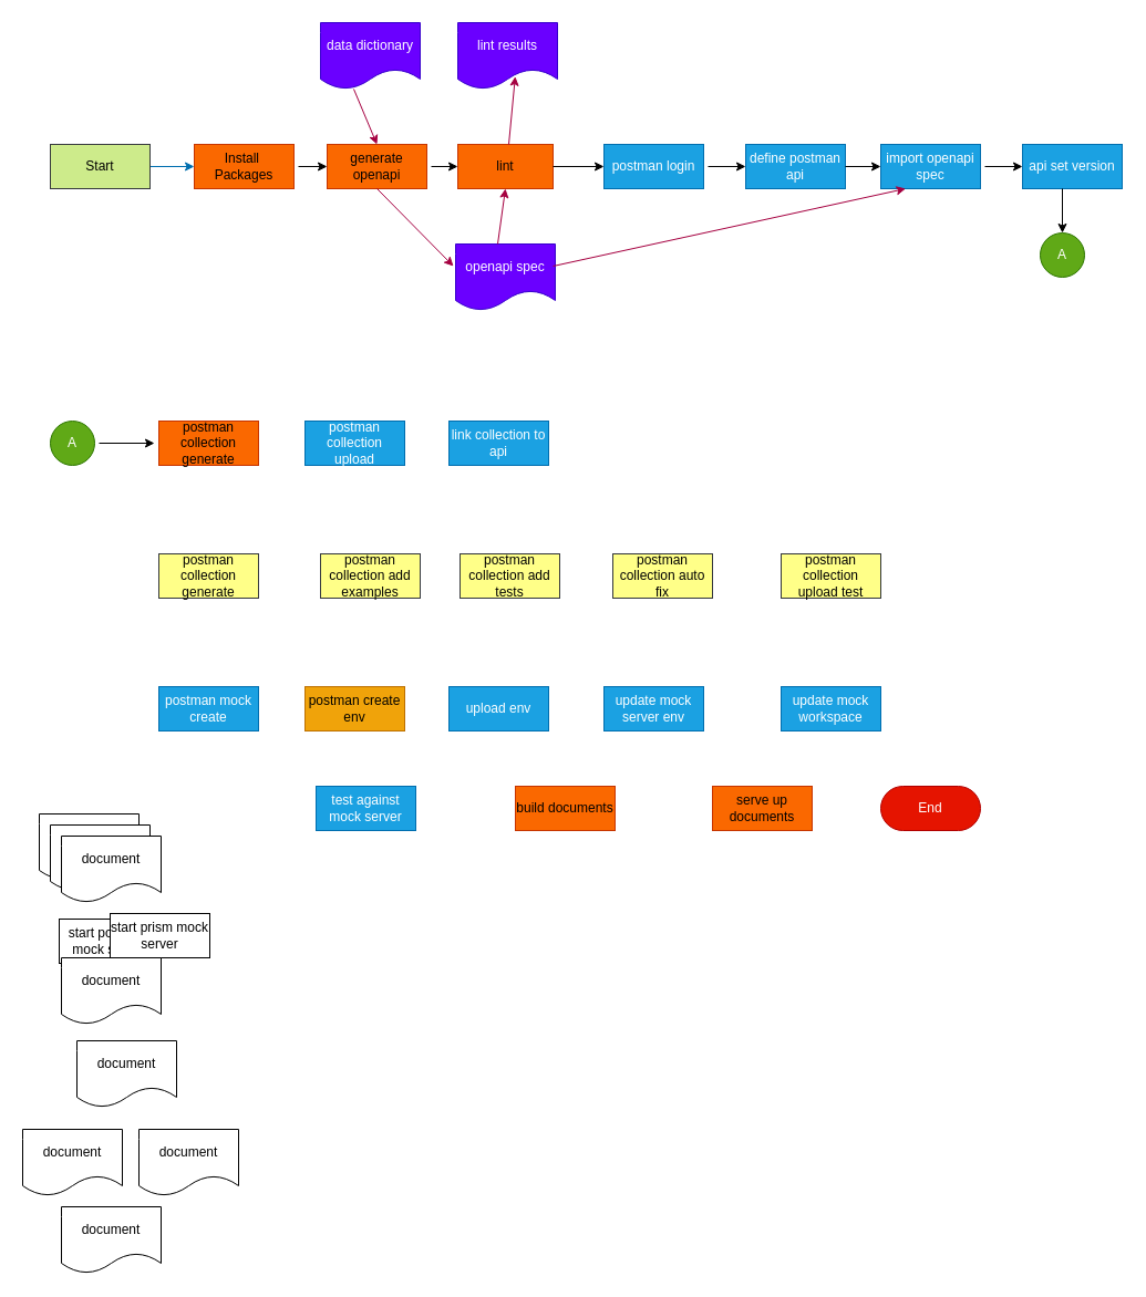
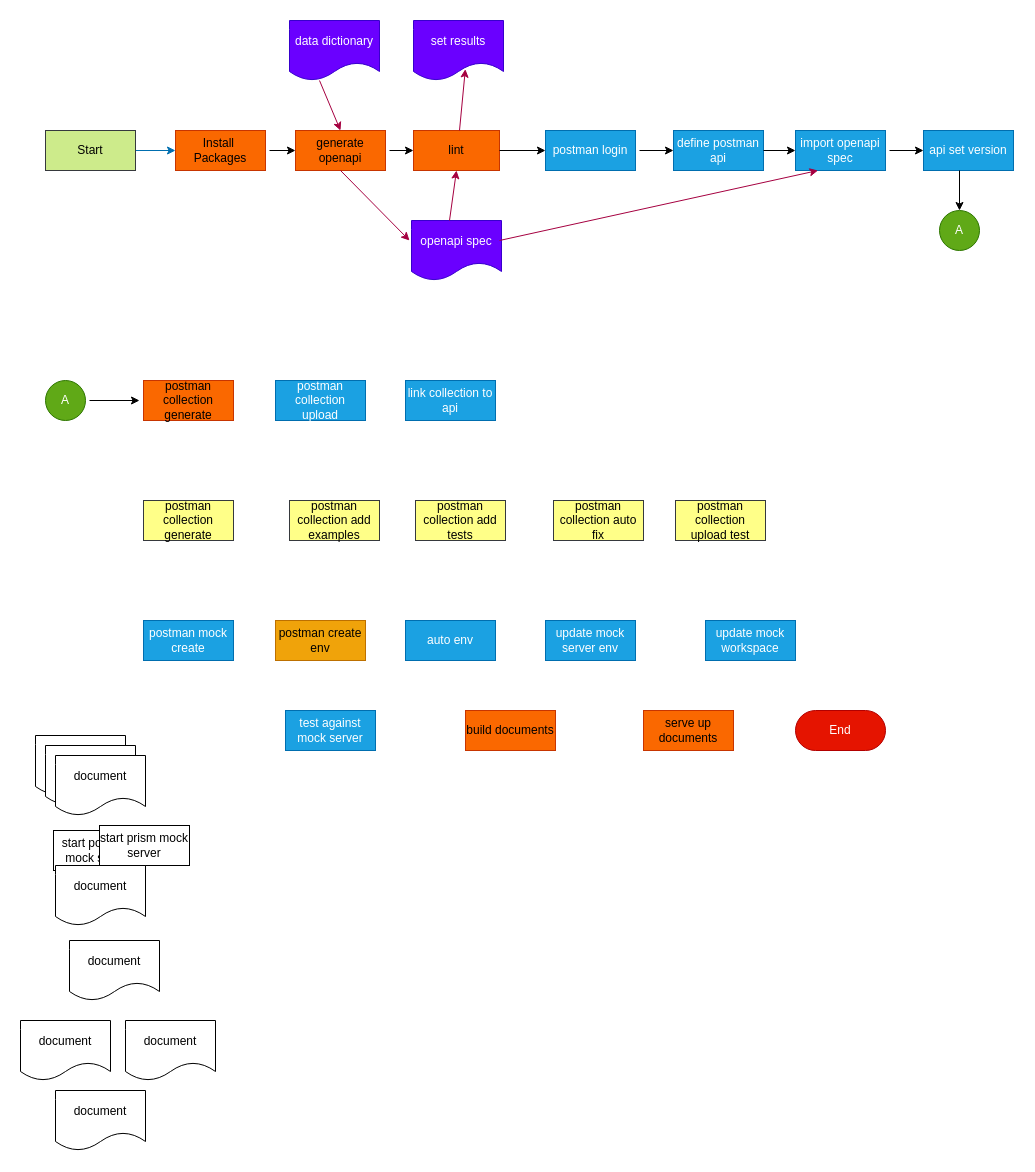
  <mxCell id="0" />
  <mxCell id="1" parent="0" />
  <mxCell id="2" style="edgeStyle=orthogonalEdgeStyle;rounded=0;orthogonalLoop=1;jettySize=auto;html=1;exitX=1;exitY=0.5;exitDx=0;exitDy=0;entryX=0;entryY=0.5;entryDx=0;entryDy=0;fillColor=#1ba1e2;strokeColor=#006EAF;" edge="1" parent="1" source="3" target="13"><mxGeometry relative="1" as="geometry" /></mxCell>
  <mxCell id="3" value="Start" style="whiteSpace=wrap;html=1;arcSize=50;fillColor=#cdeb8b;strokeColor=#36393d;rounded=0;" parent="1" vertex="1"><mxGeometry x="45" y="130" width="90" height="40" as="geometry" /></mxCell>
  <mxCell id="4" value="serve up documents" style="rounded=0;whiteSpace=wrap;html=1;fillColor=#fa6800;fontColor=#000000;strokeColor=#C73500;" parent="1" vertex="1"><mxGeometry x="643" y="710" width="90" height="40" as="geometry" /></mxCell>
  <mxCell id="5" value="postman login" style="rounded=0;whiteSpace=wrap;html=1;fillColor=#1ba1e2;fontColor=#ffffff;strokeColor=#006EAF;" parent="1" vertex="1"><mxGeometry x="545" y="130" width="90" height="40" as="geometry" /></mxCell>
  <mxCell id="6" value="define postman api" style="rounded=0;whiteSpace=wrap;html=1;fillColor=#1ba1e2;fontColor=#ffffff;strokeColor=#006EAF;" parent="1" vertex="1"><mxGeometry x="673" y="130" width="90" height="40" as="geometry" /></mxCell>
  <mxCell id="7" value="document" style="shape=document;whiteSpace=wrap;html=1;boundedLbl=1;" parent="1" vertex="1"><mxGeometry x="35" y="735" width="90" height="60" as="geometry" /></mxCell>
  <mxCell id="8" value="build documents" style="rounded=0;whiteSpace=wrap;html=1;fillColor=#fa6800;fontColor=#000000;strokeColor=#C73500;" parent="1" vertex="1"><mxGeometry x="465" y="710" width="90" height="40" as="geometry" /></mxCell>
  <mxCell id="9" value="End" style="rounded=1;whiteSpace=wrap;html=1;arcSize=50;fillColor=#e51400;fontColor=#ffffff;strokeColor=#B20000;" parent="1" vertex="1"><mxGeometry x="795" y="710" width="90" height="40" as="geometry" /></mxCell>
  <mxCell id="10" value="postman collection upload" style="rounded=0;whiteSpace=wrap;html=1;fillColor=#1ba1e2;fontColor=#ffffff;strokeColor=#006EAF;" vertex="1" parent="1"><mxGeometry x="275" y="380" width="90" height="40" as="geometry" /></mxCell>
  <mxCell id="11" value="postman collection generate" style="rounded=0;whiteSpace=wrap;html=1;fillColor=#fa6800;fontColor=#000000;strokeColor=#C73500;" vertex="1" parent="1"><mxGeometry x="143" y="380" width="90" height="40" as="geometry" /></mxCell>
  <mxCell id="12" value="lint" style="rounded=0;whiteSpace=wrap;html=1;fillColor=#fa6800;fontColor=#000000;strokeColor=#C73500;" vertex="1" parent="1"><mxGeometry x="413" y="130" width="86" height="40" as="geometry" /></mxCell>
  <mxCell id="13" value="Install&amp;nbsp;&lt;div&gt;Packages&lt;/div&gt;" style="rounded=0;whiteSpace=wrap;html=1;fillColor=#fa6800;fontColor=#000000;strokeColor=#C73500;" vertex="1" parent="1"><mxGeometry x="175" y="130" width="90" height="40" as="geometry" /></mxCell>
- <mxCell id="14" value="upload env" style="rounded=0;whiteSpace=wrap;html=1;fillColor=#1ba1e2;fontColor=#ffffff;strokeColor=#006EAF;" vertex="1" parent="1"><mxGeometry x="405" y="620" width="90" height="40" as="geometry" /></mxCell>
+ <mxCell id="14" value="auto env" style="rounded=0;whiteSpace=wrap;html=1;fillColor=#1ba1e2;fontColor=#ffffff;strokeColor=#006EAF;" vertex="1" parent="1"><mxGeometry x="405" y="620" width="90" height="40" as="geometry" /></mxCell>
  <mxCell id="15" value="postman create env" style="rounded=0;whiteSpace=wrap;html=1;fillColor=#f0a30a;fontColor=#000000;strokeColor=#BD7000;" vertex="1" parent="1"><mxGeometry x="275" y="620" width="90" height="40" as="geometry" /></mxCell>
  <mxCell id="16" value="postman mock create" style="rounded=0;whiteSpace=wrap;html=1;fillColor=#1ba1e2;fontColor=#ffffff;strokeColor=#006EAF;" vertex="1" parent="1"><mxGeometry x="143" y="620" width="90" height="40" as="geometry" /></mxCell>
- <mxCell id="17" value="postman collection upload test" style="rounded=0;whiteSpace=wrap;html=1;fillColor=#ffff88;strokeColor=#36393d;" vertex="1" parent="1"><mxGeometry x="705" y="500" width="90" height="40" as="geometry" /></mxCell>
+ <mxCell id="17" value="postman collection upload test" style="rounded=0;whiteSpace=wrap;html=1;fillColor=#ffff88;strokeColor=#36393d;" vertex="1" parent="1"><mxGeometry x="675" y="500" width="90" height="40" as="geometry" /></mxCell>
  <mxCell id="18" value="postman collection add tests" style="rounded=0;whiteSpace=wrap;html=1;fillColor=#ffff88;strokeColor=#36393d;" vertex="1" parent="1"><mxGeometry x="415" y="500" width="90" height="40" as="geometry" /></mxCell>
  <mxCell id="19" value="postman collection auto fix" style="rounded=0;whiteSpace=wrap;html=1;fillColor=#ffff88;strokeColor=#36393d;" vertex="1" parent="1"><mxGeometry x="553" y="500" width="90" height="40" as="geometry" /></mxCell>
  <mxCell id="20" value="generate openapi" style="rounded=0;whiteSpace=wrap;html=1;fillColor=#fa6800;fontColor=#000000;strokeColor=#C73500;" vertex="1" parent="1"><mxGeometry x="295" y="130" width="90" height="40" as="geometry" /></mxCell>
  <mxCell id="21" value="import openapi spec" style="rounded=0;whiteSpace=wrap;html=1;fillColor=#1ba1e2;fontColor=#ffffff;strokeColor=#006EAF;" vertex="1" parent="1"><mxGeometry x="795" y="130" width="90" height="40" as="geometry" /></mxCell>
  <mxCell id="22" value="api set version" style="rounded=0;whiteSpace=wrap;html=1;fillColor=#1ba1e2;fontColor=#ffffff;strokeColor=#006EAF;" vertex="1" parent="1"><mxGeometry x="923" y="130" width="90" height="40" as="geometry" /></mxCell>
  <mxCell id="23" value="postman collection add examples" style="rounded=0;whiteSpace=wrap;html=1;fillColor=#ffff88;strokeColor=#36393d;" vertex="1" parent="1"><mxGeometry x="289" y="500" width="90" height="40" as="geometry" /></mxCell>
  <mxCell id="24" value="test against mock server" style="rounded=0;whiteSpace=wrap;html=1;fillColor=#1ba1e2;fontColor=#ffffff;strokeColor=#006EAF;" vertex="1" parent="1"><mxGeometry x="285" y="710" width="90" height="40" as="geometry" /></mxCell>
  <mxCell id="25" value="start postman mock server" style="rounded=0;whiteSpace=wrap;html=1;" vertex="1" parent="1"><mxGeometry x="53" y="830" width="90" height="40" as="geometry" /></mxCell>
  <mxCell id="26" value="update mock workspace" style="rounded=0;whiteSpace=wrap;html=1;fillColor=#1ba1e2;fontColor=#ffffff;strokeColor=#006EAF;" vertex="1" parent="1"><mxGeometry x="705" y="620" width="90" height="40" as="geometry" /></mxCell>
  <mxCell id="27" value="link collection to api" style="rounded=0;whiteSpace=wrap;html=1;fillColor=#1ba1e2;fontColor=#ffffff;strokeColor=#006EAF;" vertex="1" parent="1"><mxGeometry x="405" y="380" width="90" height="40" as="geometry" /></mxCell>
  <mxCell id="28" value="start pris&lt;span style=&quot;color: rgba(0, 0, 0, 0); font-family: monospace; font-size: 0px; text-align: start; text-wrap: nowrap;&quot;&gt;%3CmxGraphModel%3E%3Croot%3E%3CmxCell%20id%3D%220%22%2F%3E%3CmxCell%20id%3D%221%22%20parent%3D%220%22%2F%3E%3CmxCell%20id%3D%222%22%20value%3D%22build%20documents%22%20style%3D%22rounded%3D0%3BwhiteSpace%3Dwrap%3Bhtml%3D1%3B%22%20vertex%3D%221%22%20parent%3D%221%22%3E%3CmxGeometry%20x%3D%22-1078%22%20y%3D%22520%22%20width%3D%2290%22%20height%3D%2240%22%20as%3D%22geometry%22%2F%3E%3C%2FmxCell%3E%3C%2Froot%3E%3C%2FmxGraphModel%3E&lt;/span&gt;&lt;span style=&quot;color: rgba(0, 0, 0, 0); font-family: monospace; font-size: 0px; text-align: start; text-wrap: nowrap;&quot;&gt;%3CmxGraphModel%3E%3Croot%3E%3CmxCell%20id%3D%220%22%2F%3E%3CmxCell%20id%3D%221%22%20parent%3D%220%22%2F%3E%3CmxCell%20id%3D%222%22%20value%3D%22build%20documents%22%20style%3D%22rounded%3D0%3BwhiteSpace%3Dwrap%3Bhtml%3D1%3B%22%20vertex%3D%221%22%20parent%3D%221%22%3E%3CmxGeometry%20x%3D%22-1078%22%20y%3D%22520%22%20width%3D%2290%22%20height%3D%2240%22%20as%3D%22geometry%22%2F%3E%3C%2FmxCell%3E%3C%2Froot%3E%3C%2FmxGraphModel%3E&lt;/span&gt;m mock server" style="rounded=0;whiteSpace=wrap;html=1;" vertex="1" parent="1"><mxGeometry x="99" y="825" width="90" height="40" as="geometry" /></mxCell>
  <mxCell id="29" value="update mock server env" style="rounded=0;whiteSpace=wrap;html=1;fillColor=#1ba1e2;fontColor=#ffffff;strokeColor=#006EAF;" vertex="1" parent="1"><mxGeometry x="545" y="620" width="90" height="40" as="geometry" /></mxCell>
  <mxCell id="30" value="document" style="shape=document;whiteSpace=wrap;html=1;boundedLbl=1;" vertex="1" parent="1"><mxGeometry x="45" y="745" width="90" height="60" as="geometry" /></mxCell>
  <mxCell id="31" value="document" style="shape=document;whiteSpace=wrap;html=1;boundedLbl=1;" vertex="1" parent="1"><mxGeometry x="55" y="755" width="90" height="60" as="geometry" /></mxCell>
  <mxCell id="32" value="document" style="shape=document;whiteSpace=wrap;html=1;boundedLbl=1;" vertex="1" parent="1"><mxGeometry x="55" y="865" width="90" height="60" as="geometry" /></mxCell>
  <mxCell id="33" value="data dictionary" style="shape=document;whiteSpace=wrap;html=1;boundedLbl=1;fillColor=#6a00ff;fontColor=#ffffff;strokeColor=#3700CC;" vertex="1" parent="1"><mxGeometry x="289" y="20" width="90" height="60" as="geometry" /></mxCell>
  <mxCell id="34" value="document" style="shape=document;whiteSpace=wrap;html=1;boundedLbl=1;" vertex="1" parent="1"><mxGeometry x="20" y="1020" width="90" height="60" as="geometry" /></mxCell>
  <mxCell id="35" value="document" style="shape=document;whiteSpace=wrap;html=1;boundedLbl=1;" vertex="1" parent="1"><mxGeometry x="69" y="940" width="90" height="60" as="geometry" /></mxCell>
  <mxCell id="36" value="document" style="shape=document;whiteSpace=wrap;html=1;boundedLbl=1;" vertex="1" parent="1"><mxGeometry x="55" y="1090" width="90" height="60" as="geometry" /></mxCell>
  <mxCell id="37" value="document" style="shape=document;whiteSpace=wrap;html=1;boundedLbl=1;" vertex="1" parent="1"><mxGeometry x="125" y="1020" width="90" height="60" as="geometry" /></mxCell>
  <mxCell id="38" value="openapi spec" style="shape=document;whiteSpace=wrap;html=1;boundedLbl=1;fillColor=#6a00ff;fontColor=#ffffff;strokeColor=#3700CC;" vertex="1" parent="1"><mxGeometry x="411" y="220" width="90" height="60" as="geometry" /></mxCell>
  <mxCell id="39" value="" style="endArrow=classic;html=1;rounded=0;exitX=0.5;exitY=1;exitDx=0;exitDy=0;fillColor=#d80073;strokeColor=#A50040;" edge="1" parent="1" source="20"><mxGeometry width="50" height="50" relative="1" as="geometry"><mxPoint x="179" y="300" as="sourcePoint" /><mxPoint x="409" y="240" as="targetPoint" /></mxGeometry></mxCell>
  <mxCell id="40" value="" style="endArrow=classic;html=1;rounded=0;entryX=0.5;entryY=1;entryDx=0;entryDy=0;fillColor=#d80073;strokeColor=#A50040;" edge="1" parent="1" target="12"><mxGeometry width="50" height="50" relative="1" as="geometry"><mxPoint x="449" y="220" as="sourcePoint" /><mxPoint x="439" y="160" as="targetPoint" /></mxGeometry></mxCell>
  <mxCell id="41" value="" style="endArrow=classic;html=1;rounded=0;entryX=0.25;entryY=1;entryDx=0;entryDy=0;fillColor=#d80073;strokeColor=#A50040;" edge="1" parent="1" target="21"><mxGeometry relative="1" as="geometry"><mxPoint x="499" y="240" as="sourcePoint" /><mxPoint x="599" y="240" as="targetPoint" /></mxGeometry></mxCell>
  <mxCell id="42" value="" style="endArrow=classic;html=1;rounded=0;entryX=0.5;entryY=0;entryDx=0;entryDy=0;fillColor=#d80073;strokeColor=#A50040;" edge="1" parent="1" target="20"><mxGeometry width="50" height="50" relative="1" as="geometry"><mxPoint x="319" y="80" as="sourcePoint" /><mxPoint x="369" y="30" as="targetPoint" /></mxGeometry></mxCell>
  <mxCell id="43" value="" style="endArrow=classic;html=1;rounded=0;entryX=0;entryY=0.5;entryDx=0;entryDy=0;" edge="1" parent="1" target="20"><mxGeometry width="50" height="50" relative="1" as="geometry"><mxPoint x="269" y="150" as="sourcePoint" /><mxPoint x="319" y="110" as="targetPoint" /></mxGeometry></mxCell>
  <mxCell id="44" value="" style="endArrow=classic;html=1;rounded=0;entryX=0;entryY=0.5;entryDx=0;entryDy=0;" edge="1" parent="1" target="12"><mxGeometry width="50" height="50" relative="1" as="geometry"><mxPoint x="389" y="150" as="sourcePoint" /><mxPoint x="429" y="110" as="targetPoint" /><Array as="points"><mxPoint x="389" y="150" /></Array></mxGeometry></mxCell>
  <mxCell id="45" value="" style="endArrow=classic;html=1;rounded=0;entryX=0;entryY=0.5;entryDx=0;entryDy=0;" edge="1" parent="1" target="5"><mxGeometry width="50" height="50" relative="1" as="geometry"><mxPoint x="499" y="150" as="sourcePoint" /><mxPoint x="549" y="110" as="targetPoint" /></mxGeometry></mxCell>
  <mxCell id="46" value="" style="endArrow=classic;html=1;rounded=0;entryX=0;entryY=0.5;entryDx=0;entryDy=0;" edge="1" parent="1" target="6"><mxGeometry width="50" height="50" relative="1" as="geometry"><mxPoint x="639" y="150" as="sourcePoint" /><mxPoint x="689" y="110" as="targetPoint" /></mxGeometry></mxCell>
  <mxCell id="47" value="" style="endArrow=classic;html=1;rounded=0;entryX=0;entryY=0.5;entryDx=0;entryDy=0;" edge="1" parent="1" source="6" target="21"><mxGeometry width="50" height="50" relative="1" as="geometry"><mxPoint x="769" y="150" as="sourcePoint" /><mxPoint x="809" y="110" as="targetPoint" /></mxGeometry></mxCell>
  <mxCell id="48" value="" style="endArrow=classic;html=1;rounded=0;entryX=0;entryY=0.5;entryDx=0;entryDy=0;" edge="1" parent="1" target="22"><mxGeometry width="50" height="50" relative="1" as="geometry"><mxPoint x="889" y="150" as="sourcePoint" /><mxPoint x="929" y="100" as="targetPoint" /></mxGeometry></mxCell>
  <mxCell id="49" value="A" style="ellipse;whiteSpace=wrap;html=1;aspect=fixed;fillColor=#60a917;fontColor=#ffffff;strokeColor=#2D7600;" vertex="1" parent="1"><mxGeometry x="939" y="210" width="40" height="40" as="geometry" /></mxCell>
  <mxCell id="50" value="A" style="ellipse;whiteSpace=wrap;html=1;aspect=fixed;fillColor=#60a917;fontColor=#ffffff;strokeColor=#2D7600;" vertex="1" parent="1"><mxGeometry x="45" y="380" width="40" height="40" as="geometry" /></mxCell>
  <mxCell id="51" value="" style="endArrow=classic;html=1;rounded=0;entryX=0.5;entryY=0;entryDx=0;entryDy=0;" edge="1" parent="1" target="49"><mxGeometry width="50" height="50" relative="1" as="geometry"><mxPoint x="959" y="170" as="sourcePoint" /><mxPoint x="1009" y="120" as="targetPoint" /></mxGeometry></mxCell>
  <mxCell id="52" value="" style="endArrow=classic;html=1;rounded=0;" edge="1" parent="1"><mxGeometry width="50" height="50" relative="1" as="geometry"><mxPoint x="89" y="400" as="sourcePoint" /><mxPoint x="139" y="400" as="targetPoint" /></mxGeometry></mxCell>
- <mxCell id="53" value="lint results" style="shape=document;whiteSpace=wrap;html=1;boundedLbl=1;fillColor=#6a00ff;fontColor=#ffffff;strokeColor=#3700CC;" vertex="1" parent="1"><mxGeometry x="413" y="20" width="90" height="60" as="geometry" /></mxCell>
+ <mxCell id="53" value="set results" style="shape=document;whiteSpace=wrap;html=1;boundedLbl=1;fillColor=#6a00ff;fontColor=#ffffff;strokeColor=#3700CC;" vertex="1" parent="1"><mxGeometry x="413" y="20" width="90" height="60" as="geometry" /></mxCell>
  <mxCell id="54" value="" style="endArrow=classic;html=1;rounded=0;entryX=0.576;entryY=0.811;entryDx=0;entryDy=0;entryPerimeter=0;fillColor=#d80073;strokeColor=#A50040;" edge="1" parent="1" target="53"><mxGeometry width="50" height="50" relative="1" as="geometry"><mxPoint x="459" y="130" as="sourcePoint" /><mxPoint x="509" y="80" as="targetPoint" /></mxGeometry></mxCell>
  <mxCell id="55" value="postman collection generate" style="rounded=0;whiteSpace=wrap;html=1;fillColor=#ffff88;strokeColor=#36393d;" vertex="1" parent="1"><mxGeometry x="143" y="500" width="90" height="40" as="geometry" /></mxCell>
